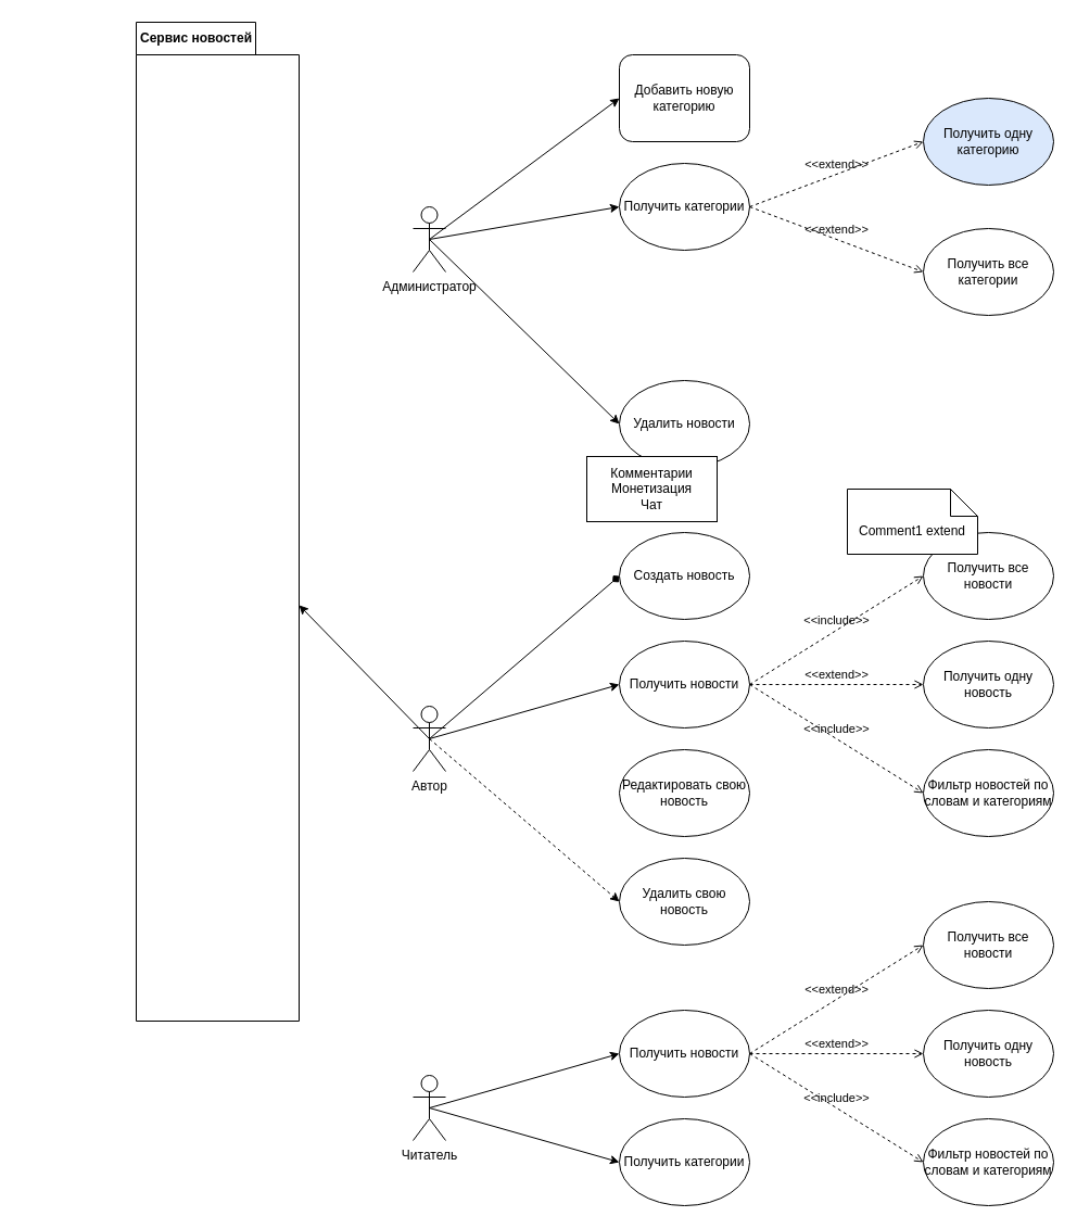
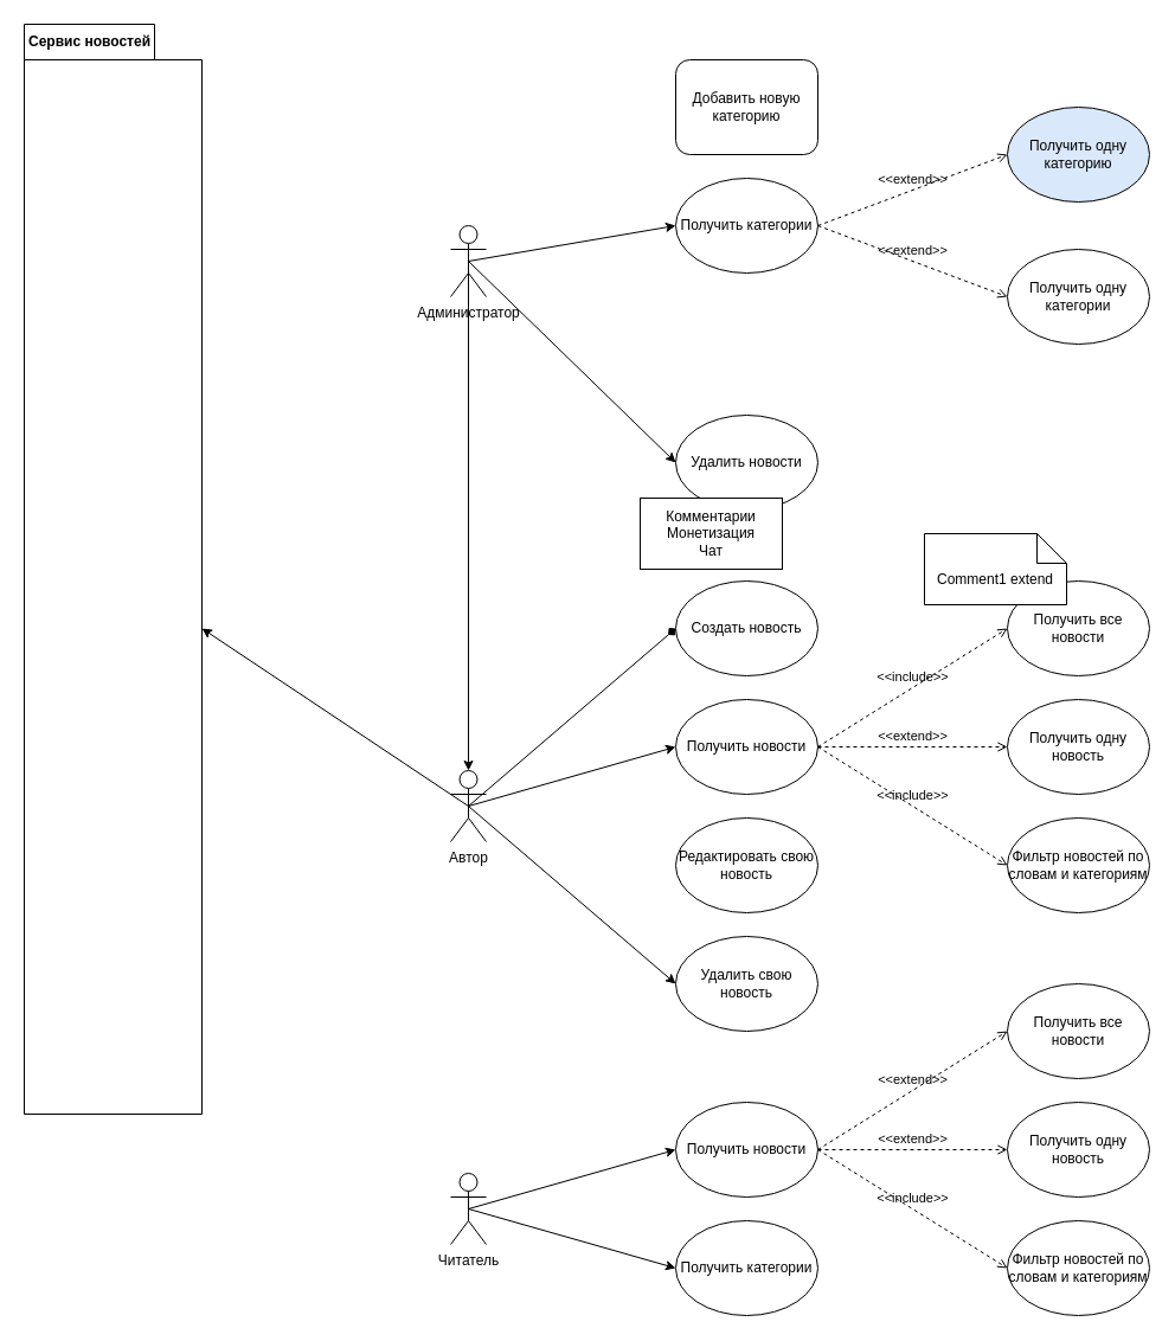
  <mxCell id="0" />
  <mxCell id="1" parent="0" />
- <mxCell id="2" value="Сервис новостей" style="shape=folder;fontStyle=1;tabWidth=110;tabHeight=30;tabPosition=left;html=1;boundedLbl=1;labelInHeader=1;container=1;collapsible=0;recursiveResize=0;" vertex="1" parent="1"><mxGeometry x="125" y="20" width="150" height="920" as="geometry" /></mxCell>
+ <mxCell id="2" value="Сервис новостей" style="shape=folder;fontStyle=1;tabWidth=110;tabHeight=30;tabPosition=left;html=1;boundedLbl=1;labelInHeader=1;container=1;collapsible=0;recursiveResize=0;" vertex="1" parent="1"><mxGeometry x="20" y="20" width="150" height="920" as="geometry" /></mxCell>
  <mxCell id="3" style="edgeStyle=none;rounded=0;orthogonalLoop=1;jettySize=auto;html=1;exitX=0.5;exitY=0.5;exitDx=0;exitDy=0;exitPerimeter=0;entryX=0;entryY=0.5;entryDx=0;entryDy=0;" edge="1" parent="1" source="6" target="15"><mxGeometry relative="1" as="geometry" /></mxCell>
  <mxCell id="4" style="edgeStyle=none;rounded=0;orthogonalLoop=1;jettySize=auto;html=1;exitX=0.5;exitY=0.5;exitDx=0;exitDy=0;exitPerimeter=0;entryX=0;entryY=0.5;entryDx=0;entryDy=0;" edge="1" parent="1" source="6" target="16"><mxGeometry relative="1" as="geometry" /></mxCell>
- <mxCell id="5" style="edgeStyle=none;rounded=0;orthogonalLoop=1;jettySize=auto;html=1;exitX=0.5;exitY=0.5;exitDx=0;exitDy=0;exitPerimeter=0;entryX=0;entryY=0.5;entryDx=0;entryDy=0;" edge="1" parent="1" source="6" target="39"><mxGeometry relative="1" as="geometry" /></mxCell>
+ <mxCell id="5" style="edgeStyle=none;rounded=0;orthogonalLoop=1;jettySize=auto;html=1;exitX=0.5;exitY=0.5;exitDx=0;exitDy=0;exitPerimeter=0;" edge="1" parent="1" source="6" target="11"><mxGeometry relative="1" as="geometry" /></mxCell>
  <mxCell id="6" value="Администратор" style="shape=umlActor;verticalLabelPosition=bottom;verticalAlign=top;html=1;outlineConnect=0;" vertex="1" parent="1"><mxGeometry x="380" y="190" width="30" height="60" as="geometry" /></mxCell>
  <mxCell id="7" style="edgeStyle=none;rounded=0;orthogonalLoop=1;jettySize=auto;html=1;exitX=0.5;exitY=0.5;exitDx=0;exitDy=0;exitPerimeter=0;entryX=0;entryY=0.5;entryDx=0;entryDy=0;endArrow=diamond;" edge="1" parent="1" source="11" target="19"><mxGeometry relative="1" as="geometry" /></mxCell>
- <mxCell id="8" style="edgeStyle=none;rounded=0;orthogonalLoop=1;jettySize=auto;html=1;exitX=0.5;exitY=0.5;exitDx=0;exitDy=0;exitPerimeter=0;entryX=0;entryY=0.5;entryDx=0;entryDy=0;dashed=1;" edge="1" parent="1" source="11" target="21"><mxGeometry relative="1" as="geometry" /></mxCell>
+ <mxCell id="8" style="edgeStyle=none;rounded=0;orthogonalLoop=1;jettySize=auto;html=1;exitX=0.5;exitY=0.5;exitDx=0;exitDy=0;exitPerimeter=0;entryX=0;entryY=0.5;entryDx=0;entryDy=0;" edge="1" parent="1" source="11" target="21"><mxGeometry relative="1" as="geometry" /></mxCell>
  <mxCell id="9" style="edgeStyle=none;rounded=0;orthogonalLoop=1;jettySize=auto;html=1;exitX=0.5;exitY=0.5;exitDx=0;exitDy=0;exitPerimeter=0;entryX=0;entryY=0.5;entryDx=0;entryDy=0;" edge="1" parent="1" source="11" target="17"><mxGeometry relative="1" as="geometry" /></mxCell>
  <mxCell id="10" style="edgeStyle=none;rounded=0;orthogonalLoop=1;jettySize=auto;html=1;exitX=0.5;exitY=0.5;exitDx=0;exitDy=0;exitPerimeter=0;" edge="1" parent="1" source="11" target="2"><mxGeometry relative="1" as="geometry" /></mxCell>
  <mxCell id="11" value="Автор" style="shape=umlActor;verticalLabelPosition=bottom;verticalAlign=top;html=1;outlineConnect=0;" vertex="1" parent="1"><mxGeometry x="380" y="650" width="30" height="60" as="geometry" /></mxCell>
  <mxCell id="12" style="rounded=0;orthogonalLoop=1;jettySize=auto;html=1;exitX=0.5;exitY=0.5;exitDx=0;exitDy=0;exitPerimeter=0;entryX=0;entryY=0.5;entryDx=0;entryDy=0;" edge="1" parent="1" source="14" target="18"><mxGeometry relative="1" as="geometry" /></mxCell>
  <mxCell id="13" style="rounded=0;orthogonalLoop=1;jettySize=auto;html=1;exitX=0.5;exitY=0.5;exitDx=0;exitDy=0;exitPerimeter=0;entryX=0;entryY=0.5;entryDx=0;entryDy=0;" edge="1" parent="1" source="14" target="20"><mxGeometry relative="1" as="geometry" /></mxCell>
  <mxCell id="14" value="Читатель&lt;br&gt;" style="shape=umlActor;verticalLabelPosition=bottom;verticalAlign=top;html=1;outlineConnect=0;" vertex="1" parent="1"><mxGeometry x="380" y="990" width="30" height="60" as="geometry" /></mxCell>
  <mxCell id="15" value="Удалить новости" style="ellipse;whiteSpace=wrap;html=1;" vertex="1" parent="1"><mxGeometry x="570" y="350" width="120" height="80" as="geometry" /></mxCell>
  <mxCell id="16" value="Получить категории" style="ellipse;whiteSpace=wrap;html=1;" vertex="1" parent="1"><mxGeometry x="570" y="150" width="120" height="80" as="geometry" /></mxCell>
  <mxCell id="17" value="Получить новости" style="ellipse;whiteSpace=wrap;html=1;" vertex="1" parent="1"><mxGeometry x="570" y="590" width="120" height="80" as="geometry" /></mxCell>
  <mxCell id="18" value="Получить новости" style="ellipse;whiteSpace=wrap;html=1;" vertex="1" parent="1"><mxGeometry x="570" y="930" width="120" height="80" as="geometry" /></mxCell>
  <mxCell id="19" value="Создать новость" style="ellipse;whiteSpace=wrap;html=1;" vertex="1" parent="1"><mxGeometry x="570" y="490" width="120" height="80" as="geometry" /></mxCell>
  <mxCell id="20" value="Получить категории" style="ellipse;whiteSpace=wrap;html=1;" vertex="1" parent="1"><mxGeometry x="570" y="1030" width="120" height="80" as="geometry" /></mxCell>
  <mxCell id="21" value="Удалить свою новость" style="ellipse;whiteSpace=wrap;html=1;" vertex="1" parent="1"><mxGeometry x="570" y="790" width="120" height="80" as="geometry" /></mxCell>
  <mxCell id="22" value="Редактировать свою новость" style="ellipse;whiteSpace=wrap;html=1;" vertex="1" parent="1"><mxGeometry x="570" y="690" width="120" height="80" as="geometry" /></mxCell>
  <mxCell id="23" value="&lt;span&gt;Получить одну новость&lt;/span&gt;" style="ellipse;whiteSpace=wrap;html=1;" vertex="1" parent="1"><mxGeometry x="850" y="930" width="120" height="80" as="geometry" /></mxCell>
  <mxCell id="24" value="&lt;span&gt;Получить одну новость&lt;/span&gt;" style="ellipse;whiteSpace=wrap;html=1;" vertex="1" parent="1"><mxGeometry x="850" y="590" width="120" height="80" as="geometry" /></mxCell>
  <mxCell id="25" value="Получить одну категорию" style="ellipse;whiteSpace=wrap;html=1;fillColor=#dae8fc;" vertex="1" parent="1"><mxGeometry x="850" y="90" width="120" height="80" as="geometry" /></mxCell>
- <mxCell id="26" value="&lt;span&gt;Получить все категории&lt;/span&gt;" style="ellipse;whiteSpace=wrap;html=1;" vertex="1" parent="1"><mxGeometry x="850" y="210" width="120" height="80" as="geometry" /></mxCell>
+ <mxCell id="26" value="&lt;span&gt;Получить одну категории&lt;/span&gt;" style="ellipse;whiteSpace=wrap;html=1;" vertex="1" parent="1"><mxGeometry x="850" y="210" width="120" height="80" as="geometry" /></mxCell>
  <mxCell id="27" value="&lt;span&gt;Получить все новости&lt;/span&gt;" style="ellipse;whiteSpace=wrap;html=1;" vertex="1" parent="1"><mxGeometry x="850" y="830" width="120" height="80" as="geometry" /></mxCell>
  <mxCell id="28" value="&lt;span&gt;Получить все новости&lt;/span&gt;" style="ellipse;whiteSpace=wrap;html=1;" vertex="1" parent="1"><mxGeometry x="850" y="490" width="120" height="80" as="geometry" /></mxCell>
  <mxCell id="29" value="&lt;span&gt;Фильтр новостей по словам и категориям&lt;br&gt;&lt;/span&gt;" style="ellipse;whiteSpace=wrap;html=1;" vertex="1" parent="1"><mxGeometry x="850" y="690" width="120" height="80" as="geometry" /></mxCell>
  <mxCell id="30" value="&amp;lt;&amp;lt;extend&amp;gt;&amp;gt;" style="html=1;verticalAlign=bottom;labelBackgroundColor=none;endArrow=open;endFill=0;dashed=1;rounded=0;exitX=1;exitY=0.5;exitDx=0;exitDy=0;entryX=0;entryY=0.5;entryDx=0;entryDy=0;" edge="1" parent="1" source="16" target="26"><mxGeometry width="160" relative="1" as="geometry"><mxPoint x="710" y="220" as="sourcePoint" /><mxPoint x="860" y="339.5" as="targetPoint" /></mxGeometry></mxCell>
  <mxCell id="31" value="&amp;lt;&amp;lt;extend&amp;gt;&amp;gt;" style="html=1;verticalAlign=bottom;labelBackgroundColor=none;endArrow=open;endFill=0;dashed=1;rounded=0;exitX=1;exitY=0.5;exitDx=0;exitDy=0;entryX=0;entryY=0.5;entryDx=0;entryDy=0;" edge="1" parent="1" source="16" target="25"><mxGeometry width="160" relative="1" as="geometry"><mxPoint x="700" y="219.5" as="sourcePoint" /><mxPoint x="860" y="219.5" as="targetPoint" /></mxGeometry></mxCell>
  <mxCell id="32" value="Фильтр новостей по словам и категориям" style="ellipse;whiteSpace=wrap;html=1;" vertex="1" parent="1"><mxGeometry x="850" y="1030" width="120" height="80" as="geometry" /></mxCell>
  <mxCell id="33" value="&amp;lt;&amp;lt;extend&amp;gt;&amp;gt;" style="html=1;verticalAlign=bottom;labelBackgroundColor=none;endArrow=open;endFill=0;dashed=1;rounded=0;exitX=1;exitY=0.5;exitDx=0;exitDy=0;entryX=0;entryY=0.5;entryDx=0;entryDy=0;" edge="1" parent="1" source="17" target="24"><mxGeometry width="160" relative="1" as="geometry"><mxPoint x="710" y="830" as="sourcePoint" /><mxPoint x="870" y="830" as="targetPoint" /></mxGeometry></mxCell>
  <mxCell id="34" value="&amp;lt;&amp;lt;extend&amp;gt;&amp;gt;" style="html=1;verticalAlign=bottom;labelBackgroundColor=none;endArrow=open;endFill=0;dashed=1;rounded=0;entryX=0;entryY=0.5;entryDx=0;entryDy=0;exitX=1;exitY=0.5;exitDx=0;exitDy=0;" edge="1" parent="1" target="27" source="18"><mxGeometry width="160" relative="1" as="geometry"><mxPoint x="700" y="939.5" as="sourcePoint" /><mxPoint x="860" y="939.5" as="targetPoint" /></mxGeometry></mxCell>
  <mxCell id="35" value="&amp;lt;&amp;lt;extend&amp;gt;&amp;gt;" style="html=1;verticalAlign=bottom;labelBackgroundColor=none;endArrow=open;endFill=0;dashed=1;rounded=0;exitX=1;exitY=0.5;exitDx=0;exitDy=0;entryX=0;entryY=0.5;entryDx=0;entryDy=0;" edge="1" parent="1" source="18" target="23"><mxGeometry width="160" relative="1" as="geometry"><mxPoint x="700" y="939.5" as="sourcePoint" /><mxPoint x="860" y="939.5" as="targetPoint" /></mxGeometry></mxCell>
  <mxCell id="36" value="&amp;lt;&amp;lt;include&amp;gt;&amp;gt;" style="html=1;verticalAlign=bottom;labelBackgroundColor=none;endArrow=open;endFill=0;dashed=1;rounded=0;entryX=0;entryY=0.5;entryDx=0;entryDy=0;exitX=1;exitY=0.5;exitDx=0;exitDy=0;" edge="1" parent="1" source="17" target="28"><mxGeometry width="160" relative="1" as="geometry"><mxPoint x="700" y="820" as="sourcePoint" /><mxPoint x="860" y="579.5" as="targetPoint" /></mxGeometry></mxCell>
  <mxCell id="37" value="&amp;lt;&amp;lt;include&amp;gt;&amp;gt;" style="html=1;verticalAlign=bottom;labelBackgroundColor=none;endArrow=open;endFill=0;dashed=1;rounded=0;entryX=0;entryY=0.5;entryDx=0;entryDy=0;exitX=1;exitY=0.5;exitDx=0;exitDy=0;" edge="1" parent="1" source="17" target="29"><mxGeometry width="160" relative="1" as="geometry"><mxPoint x="700" y="820" as="sourcePoint" /><mxPoint x="800" y="570" as="targetPoint" /></mxGeometry></mxCell>
  <mxCell id="38" value="&amp;lt;&amp;lt;include&amp;gt;&amp;gt;" style="html=1;verticalAlign=bottom;labelBackgroundColor=none;endArrow=open;endFill=0;dashed=1;rounded=0;entryX=0;entryY=0.5;entryDx=0;entryDy=0;exitX=1;exitY=0.5;exitDx=0;exitDy=0;" edge="1" parent="1" target="32" source="18"><mxGeometry width="160" relative="1" as="geometry"><mxPoint x="700" y="940" as="sourcePoint" /><mxPoint x="820" y="1040" as="targetPoint" /></mxGeometry></mxCell>
  <mxCell id="39" value="Добавить новую категорию" style="whiteSpace=wrap;html=1;rounded=1;" vertex="1" parent="1"><mxGeometry x="570" y="50" width="120" height="80" as="geometry" /></mxCell>
  <mxCell id="40" value="" style="rounded=0;whiteSpace=wrap;html=1;" vertex="1" parent="1"><mxGeometry x="540" y="420" width="120" height="60" as="geometry" /></mxCell>
  <mxCell id="41" value="Комментарии&lt;br&gt;Монетизация&lt;br&gt;Чат" style="rounded=0;whiteSpace=wrap;html=1;" vertex="1" parent="1"><mxGeometry x="540" y="420" width="120" height="60" as="geometry" /></mxCell>
  <mxCell id="42" value="Comment1 extend" style="shape=note2;boundedLbl=1;whiteSpace=wrap;html=1;size=25;verticalAlign=top;align=center;" vertex="1" parent="1"><mxGeometry x="780" y="450" width="120" height="60" as="geometry" /></mxCell>
